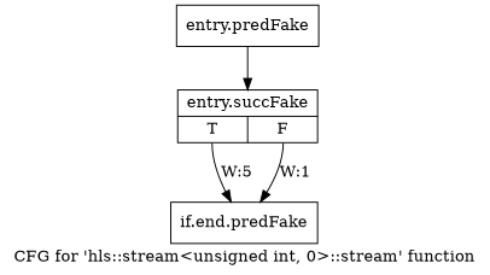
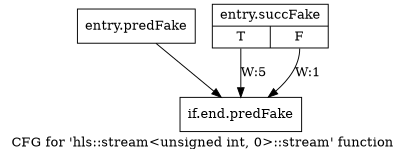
  digraph {
    label="CFG for 'hls::stream\<unsigned int, 0\>::stream' function"
    node [shape=record filename="/tools/Xilinx/Vitis_HLS/2023.1/include/hls_stream.h"]
    edge [execusionnum=4 filename="/tools/Xilinx/Vitis_HLS/2023.1/include/hls_stream.h"]
    n1 [label="{entry.predFake}" filename=""]
    n2 [label="{entry.succFake|{<s0>T|<s1>F}}" linenumber=364]
    n3 [label="{if.end.predFake}" linenumber=382]
-   n1 -> n2
+   n1 -> n3
    n2 -> n3 [label="W:5" tailport=s0]
    n2 -> n3 [execusionnum=0 label="W:1" tailport=s1]
  }
